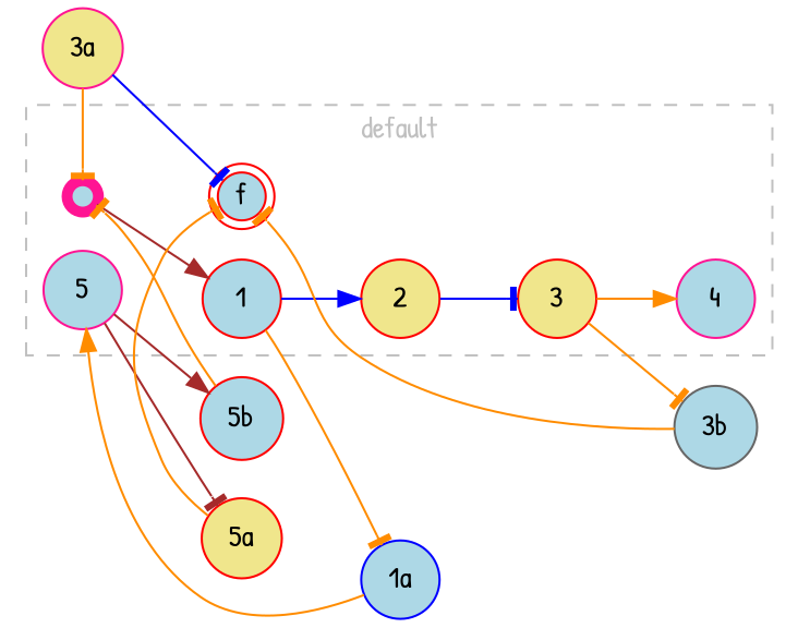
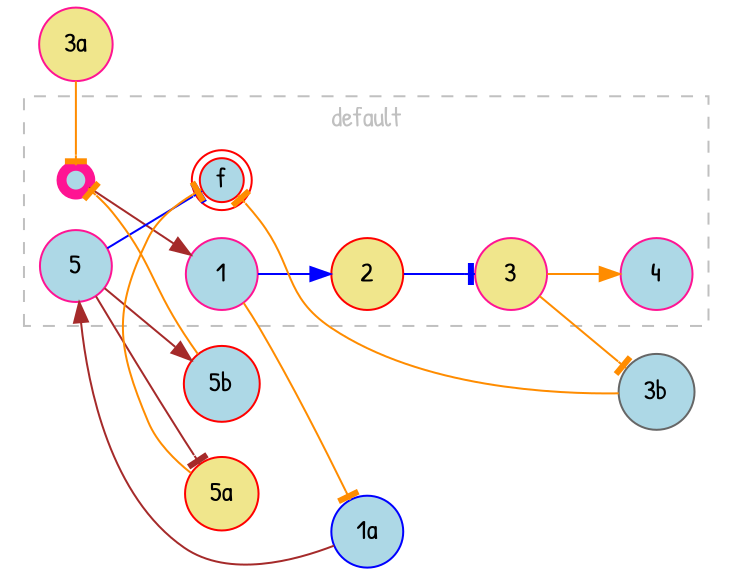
  digraph {
    fontname="Patrick Hand"
    rankdir=LR
    node [color=deeppink fillcolor=lightblue fontname="Patrick Hand" shape=circle style=filled]
    edge [arrowhead=tee color=darkorange fontname="Patrick Hand" weight=0]
    s [fixedsize=true penwidth=5 shape=point width=0.2]
-   1 [color=red]
+   1
    f [color=red fixedsize=true shape=doublecircle width=0.2]
    2 [color=red fillcolor=khaki]
-   3 [color=red fillcolor=khaki]
+   3 [fillcolor=khaki]
    4
    5
    "1a" [color=blue]
    "3b" [color=gray40]
    "5a" [color=red fillcolor=khaki]
    "5b" [color=red]
    "3a" [fillcolor=khaki]
    subgraph cluster_1 {
      color=gray
      fontcolor=gray
      label=default
      style=dashed
      s
      1
      f
      2
      3
      4
      5
    }
    s -> 1 [arrowhead=normal color=brown weight=1]
    1 -> 2 [arrowhead=normal color=blue weight=1]
    1 -> "1a"
    2 -> 3 [color=blue weight=1]
    3 -> 4 [arrowhead=normal weight=1]
    3 -> "3b"
-   "3a" -> f [color=blue weight=1]
+   5 -> f [color=blue weight=1]
    5 -> "5a" [color=brown]
    5 -> "5b" [arrowhead=normal color=brown]
-   "1a" -> 5 [arrowhead=normal]
+   "1a" -> 5 [arrowhead=normal color=brown]
    "3b" -> f
    "5a" -> f
    "5b" -> s
    "3a" -> s
  }
